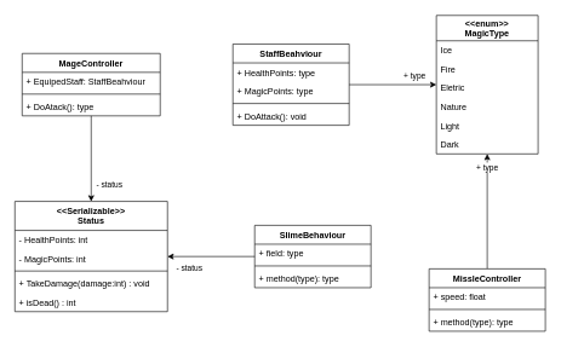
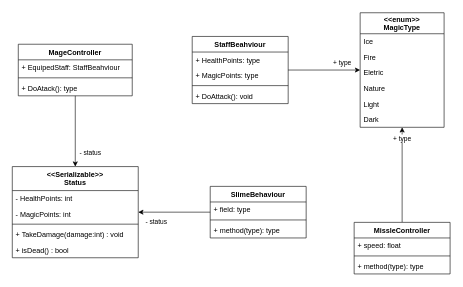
  <mxCell id="0" />
  <mxCell id="1" parent="0" />
  <mxCell id="2" value="- status" style="edgeStyle=orthogonalEdgeStyle;rounded=0;orthogonalLoop=1;jettySize=auto;html=1;" parent="1" source="3" target="21" edge="1"><mxGeometry x="0.63" y="25" relative="1" as="geometry"><mxPoint as="offset" /></mxGeometry></mxCell>
  <mxCell id="3" value="MageController" style="swimlane;fontStyle=1;align=center;verticalAlign=top;childLayout=stackLayout;horizontal=1;startSize=26;horizontalStack=0;resizeParent=1;resizeParentMax=0;resizeLast=0;collapsible=1;marginBottom=0;" parent="1" vertex="1"><mxGeometry x="30" y="73" width="190" height="86" as="geometry" /></mxCell>
  <mxCell id="4" value="+ EquipedStaff: StaffBeahviour" style="text;strokeColor=none;fillColor=none;align=left;verticalAlign=top;spacingLeft=4;spacingRight=4;overflow=hidden;rotatable=0;points=[[0,0.5],[1,0.5]];portConstraint=eastwest;" parent="3" vertex="1"><mxGeometry y="26" width="190" height="26" as="geometry" /></mxCell>
  <mxCell id="5" value="" style="line;strokeWidth=1;fillColor=none;align=left;verticalAlign=middle;spacingTop=-1;spacingLeft=3;spacingRight=3;rotatable=0;labelPosition=right;points=[];portConstraint=eastwest;" parent="3" vertex="1"><mxGeometry y="52" width="190" height="8" as="geometry" /></mxCell>
  <mxCell id="6" value="+ DoAtack(): type" style="text;strokeColor=none;fillColor=none;align=left;verticalAlign=top;spacingLeft=4;spacingRight=4;overflow=hidden;rotatable=0;points=[[0,0.5],[1,0.5]];portConstraint=eastwest;" parent="3" vertex="1"><mxGeometry y="60" width="190" height="26" as="geometry" /></mxCell>
  <mxCell id="7" value="&lt;&lt;enum&gt;&gt;&#10;MagicType" style="swimlane;fontStyle=1;childLayout=stackLayout;horizontal=1;startSize=35;fillColor=none;horizontalStack=0;resizeParent=1;resizeParentMax=0;resizeLast=0;collapsible=1;marginBottom=0;" parent="1" vertex="1"><mxGeometry x="600" y="20.5" width="140" height="191" as="geometry"><mxRectangle x="650" y="105" width="90" height="30" as="alternateBounds" /></mxGeometry></mxCell>
  <mxCell id="8" value="Ice" style="text;strokeColor=none;fillColor=none;align=left;verticalAlign=top;spacingLeft=4;spacingRight=4;overflow=hidden;rotatable=0;points=[[0,0.5],[1,0.5]];portConstraint=eastwest;" parent="7" vertex="1"><mxGeometry y="35" width="140" height="26" as="geometry" /></mxCell>
  <mxCell id="9" value="Fire" style="text;strokeColor=none;fillColor=none;align=left;verticalAlign=top;spacingLeft=4;spacingRight=4;overflow=hidden;rotatable=0;points=[[0,0.5],[1,0.5]];portConstraint=eastwest;" parent="7" vertex="1"><mxGeometry y="61" width="140" height="26" as="geometry" /></mxCell>
  <mxCell id="10" value="Eletric" style="text;strokeColor=none;fillColor=none;align=left;verticalAlign=top;spacingLeft=4;spacingRight=4;overflow=hidden;rotatable=0;points=[[0,0.5],[1,0.5]];portConstraint=eastwest;" parent="7" vertex="1"><mxGeometry y="87" width="140" height="26" as="geometry" /></mxCell>
  <mxCell id="11" value="Nature" style="text;strokeColor=none;fillColor=none;align=left;verticalAlign=top;spacingLeft=4;spacingRight=4;overflow=hidden;rotatable=0;points=[[0,0.5],[1,0.5]];portConstraint=eastwest;" parent="7" vertex="1"><mxGeometry y="113" width="140" height="26" as="geometry" /></mxCell>
  <mxCell id="12" value="Light&#10;" style="text;strokeColor=none;fillColor=none;align=left;verticalAlign=top;spacingLeft=4;spacingRight=4;overflow=hidden;rotatable=0;points=[[0,0.5],[1,0.5]];portConstraint=eastwest;" parent="7" vertex="1"><mxGeometry y="139" width="140" height="26" as="geometry" /></mxCell>
  <mxCell id="13" value="Dark" style="text;strokeColor=none;fillColor=none;align=left;verticalAlign=top;spacingLeft=4;spacingRight=4;overflow=hidden;rotatable=0;points=[[0,0.5],[1,0.5]];portConstraint=eastwest;" parent="7" vertex="1"><mxGeometry y="165" width="140" height="26" as="geometry" /></mxCell>
  <mxCell id="14" style="edgeStyle=orthogonalEdgeStyle;rounded=0;orthogonalLoop=1;jettySize=auto;html=1;" parent="1" source="16" target="7" edge="1"><mxGeometry relative="1" as="geometry" /></mxCell>
  <mxCell id="15" value="+ type" style="edgeLabel;html=1;align=center;verticalAlign=middle;resizable=0;points=[];" parent="14" vertex="1" connectable="0"><mxGeometry x="0.708" y="1" relative="1" as="geometry"><mxPoint x="-12.35" y="-12" as="offset" /></mxGeometry></mxCell>
  <mxCell id="16" value="StaffBeahviour" style="swimlane;fontStyle=1;align=center;verticalAlign=top;childLayout=stackLayout;horizontal=1;startSize=26;horizontalStack=0;resizeParent=1;resizeParentMax=0;resizeLast=0;collapsible=1;marginBottom=0;" parent="1" vertex="1"><mxGeometry x="320" y="60" width="160" height="112" as="geometry" /></mxCell>
  <mxCell id="17" value="+ HealthPoints: type" style="text;strokeColor=none;fillColor=none;align=left;verticalAlign=top;spacingLeft=4;spacingRight=4;overflow=hidden;rotatable=0;points=[[0,0.5],[1,0.5]];portConstraint=eastwest;" parent="16" vertex="1"><mxGeometry y="26" width="160" height="26" as="geometry" /></mxCell>
  <mxCell id="18" value="+ MagicPoints: type" style="text;strokeColor=none;fillColor=none;align=left;verticalAlign=top;spacingLeft=4;spacingRight=4;overflow=hidden;rotatable=0;points=[[0,0.5],[1,0.5]];portConstraint=eastwest;" parent="16" vertex="1"><mxGeometry y="52" width="160" height="26" as="geometry" /></mxCell>
  <mxCell id="19" value="" style="line;strokeWidth=1;fillColor=none;align=left;verticalAlign=middle;spacingTop=-1;spacingLeft=3;spacingRight=3;rotatable=0;labelPosition=right;points=[];portConstraint=eastwest;" parent="16" vertex="1"><mxGeometry y="78" width="160" height="8" as="geometry" /></mxCell>
  <mxCell id="20" value="+ DoAttack(): void" style="text;strokeColor=none;fillColor=none;align=left;verticalAlign=top;spacingLeft=4;spacingRight=4;overflow=hidden;rotatable=0;points=[[0,0.5],[1,0.5]];portConstraint=eastwest;" parent="16" vertex="1"><mxGeometry y="86" width="160" height="26" as="geometry" /></mxCell>
  <mxCell id="21" value="&lt;&lt;Serializable&gt;&gt;&#10;Status" style="swimlane;fontStyle=1;align=center;verticalAlign=top;childLayout=stackLayout;horizontal=1;startSize=40;horizontalStack=0;resizeParent=1;resizeParentMax=0;resizeLast=0;collapsible=1;marginBottom=0;" parent="1" vertex="1"><mxGeometry x="20" y="277" width="210" height="152" as="geometry" /></mxCell>
  <mxCell id="22" value="- HealthPoints: int" style="text;strokeColor=none;fillColor=none;align=left;verticalAlign=top;spacingLeft=4;spacingRight=4;overflow=hidden;rotatable=0;points=[[0,0.5],[1,0.5]];portConstraint=eastwest;" parent="21" vertex="1"><mxGeometry y="40" width="210" height="26" as="geometry" /></mxCell>
  <mxCell id="23" value="- MagicPoints: int" style="text;strokeColor=none;fillColor=none;align=left;verticalAlign=top;spacingLeft=4;spacingRight=4;overflow=hidden;rotatable=0;points=[[0,0.5],[1,0.5]];portConstraint=eastwest;" parent="21" vertex="1"><mxGeometry y="66" width="210" height="26" as="geometry" /></mxCell>
  <mxCell id="24" value="" style="line;strokeWidth=1;fillColor=none;align=left;verticalAlign=middle;spacingTop=-1;spacingLeft=3;spacingRight=3;rotatable=0;labelPosition=right;points=[];portConstraint=eastwest;" parent="21" vertex="1"><mxGeometry y="92" width="210" height="8" as="geometry" /></mxCell>
  <mxCell id="25" value="+ TakeDamage(damage:int) : void" style="text;strokeColor=none;fillColor=none;align=left;verticalAlign=top;spacingLeft=4;spacingRight=4;overflow=hidden;rotatable=0;points=[[0,0.5],[1,0.5]];portConstraint=eastwest;" parent="21" vertex="1"><mxGeometry y="100" width="210" height="26" as="geometry" /></mxCell>
- <mxCell id="26" value="+ isDead() : int" style="text;strokeColor=none;fillColor=none;align=left;verticalAlign=top;spacingLeft=4;spacingRight=4;overflow=hidden;rotatable=0;points=[[0,0.5],[1,0.5]];portConstraint=eastwest;" parent="21" vertex="1"><mxGeometry y="126" width="210" height="26" as="geometry" /></mxCell>
+ <mxCell id="26" value="+ isDead() : bool" style="text;strokeColor=none;fillColor=none;align=left;verticalAlign=top;spacingLeft=4;spacingRight=4;overflow=hidden;rotatable=0;points=[[0,0.5],[1,0.5]];portConstraint=eastwest;" parent="21" vertex="1"><mxGeometry y="126" width="210" height="26" as="geometry" /></mxCell>
  <mxCell id="27" value="- status" style="edgeStyle=orthogonalEdgeStyle;rounded=0;orthogonalLoop=1;jettySize=auto;html=1;" parent="1" source="28" target="21" edge="1"><mxGeometry x="0.5" y="17" relative="1" as="geometry"><mxPoint as="offset" /></mxGeometry></mxCell>
  <mxCell id="28" value="SlimeBehaviour" style="swimlane;fontStyle=1;align=center;verticalAlign=top;childLayout=stackLayout;horizontal=1;startSize=26;horizontalStack=0;resizeParent=1;resizeParentMax=0;resizeLast=0;collapsible=1;marginBottom=0;" parent="1" vertex="1"><mxGeometry x="350" y="310" width="160" height="86" as="geometry" /></mxCell>
  <mxCell id="29" value="+ field: type" style="text;strokeColor=none;fillColor=none;align=left;verticalAlign=top;spacingLeft=4;spacingRight=4;overflow=hidden;rotatable=0;points=[[0,0.5],[1,0.5]];portConstraint=eastwest;" parent="28" vertex="1"><mxGeometry y="26" width="160" height="26" as="geometry" /></mxCell>
  <mxCell id="30" value="" style="line;strokeWidth=1;fillColor=none;align=left;verticalAlign=middle;spacingTop=-1;spacingLeft=3;spacingRight=3;rotatable=0;labelPosition=right;points=[];portConstraint=eastwest;" parent="28" vertex="1"><mxGeometry y="52" width="160" height="8" as="geometry" /></mxCell>
  <mxCell id="31" value="+ method(type): type" style="text;strokeColor=none;fillColor=none;align=left;verticalAlign=top;spacingLeft=4;spacingRight=4;overflow=hidden;rotatable=0;points=[[0,0.5],[1,0.5]];portConstraint=eastwest;" parent="28" vertex="1"><mxGeometry y="60" width="160" height="26" as="geometry" /></mxCell>
  <mxCell id="32" value="+ type" style="edgeStyle=orthogonalEdgeStyle;rounded=0;orthogonalLoop=1;jettySize=auto;html=1;" edge="1" parent="1" source="33" target="7"><mxGeometry x="0.767" relative="1" as="geometry"><mxPoint as="offset" /></mxGeometry></mxCell>
  <mxCell id="33" value="MissleController" style="swimlane;fontStyle=1;align=center;verticalAlign=top;childLayout=stackLayout;horizontal=1;startSize=26;horizontalStack=0;resizeParent=1;resizeParentMax=0;resizeLast=0;collapsible=1;marginBottom=0;" vertex="1" parent="1"><mxGeometry x="590" y="370" width="160" height="86" as="geometry" /></mxCell>
  <mxCell id="34" value="+ speed: float" style="text;strokeColor=none;fillColor=none;align=left;verticalAlign=top;spacingLeft=4;spacingRight=4;overflow=hidden;rotatable=0;points=[[0,0.5],[1,0.5]];portConstraint=eastwest;" vertex="1" parent="33"><mxGeometry y="26" width="160" height="26" as="geometry" /></mxCell>
  <mxCell id="35" value="" style="line;strokeWidth=1;fillColor=none;align=left;verticalAlign=middle;spacingTop=-1;spacingLeft=3;spacingRight=3;rotatable=0;labelPosition=right;points=[];portConstraint=eastwest;" vertex="1" parent="33"><mxGeometry y="52" width="160" height="8" as="geometry" /></mxCell>
  <mxCell id="36" value="+ method(type): type" style="text;strokeColor=none;fillColor=none;align=left;verticalAlign=top;spacingLeft=4;spacingRight=4;overflow=hidden;rotatable=0;points=[[0,0.5],[1,0.5]];portConstraint=eastwest;" vertex="1" parent="33"><mxGeometry y="60" width="160" height="26" as="geometry" /></mxCell>
